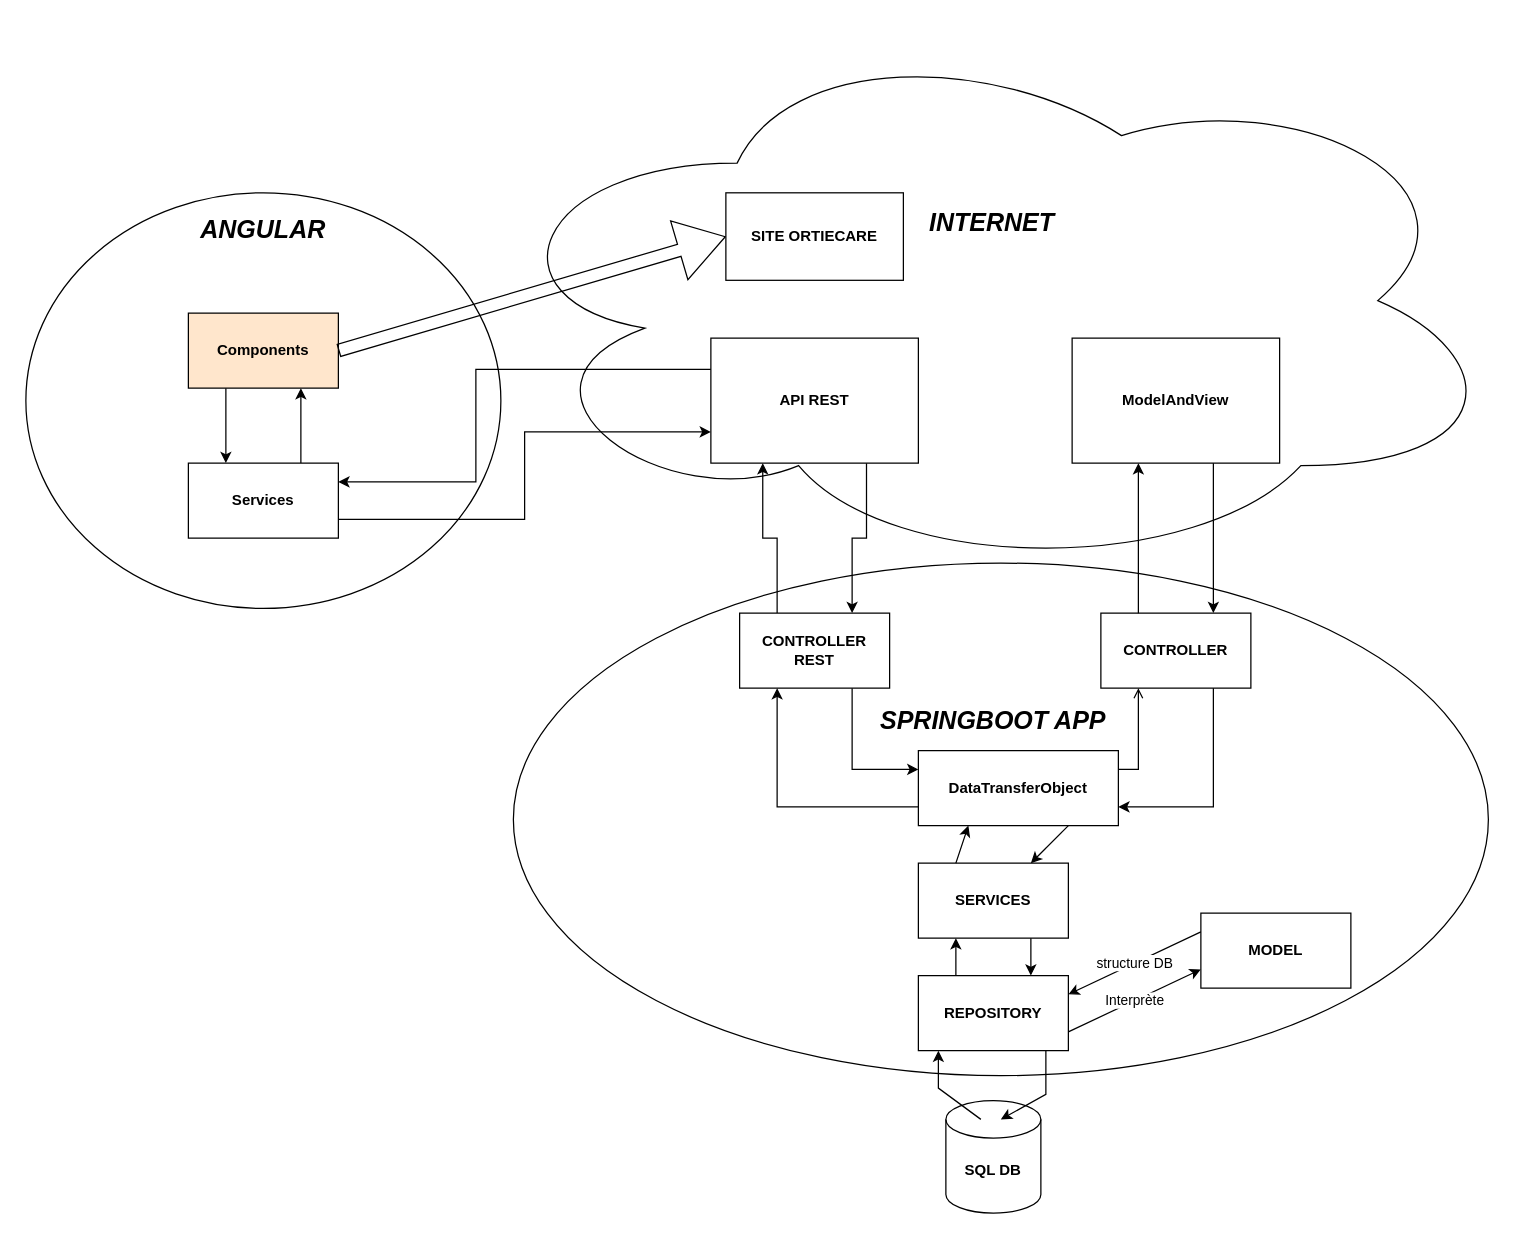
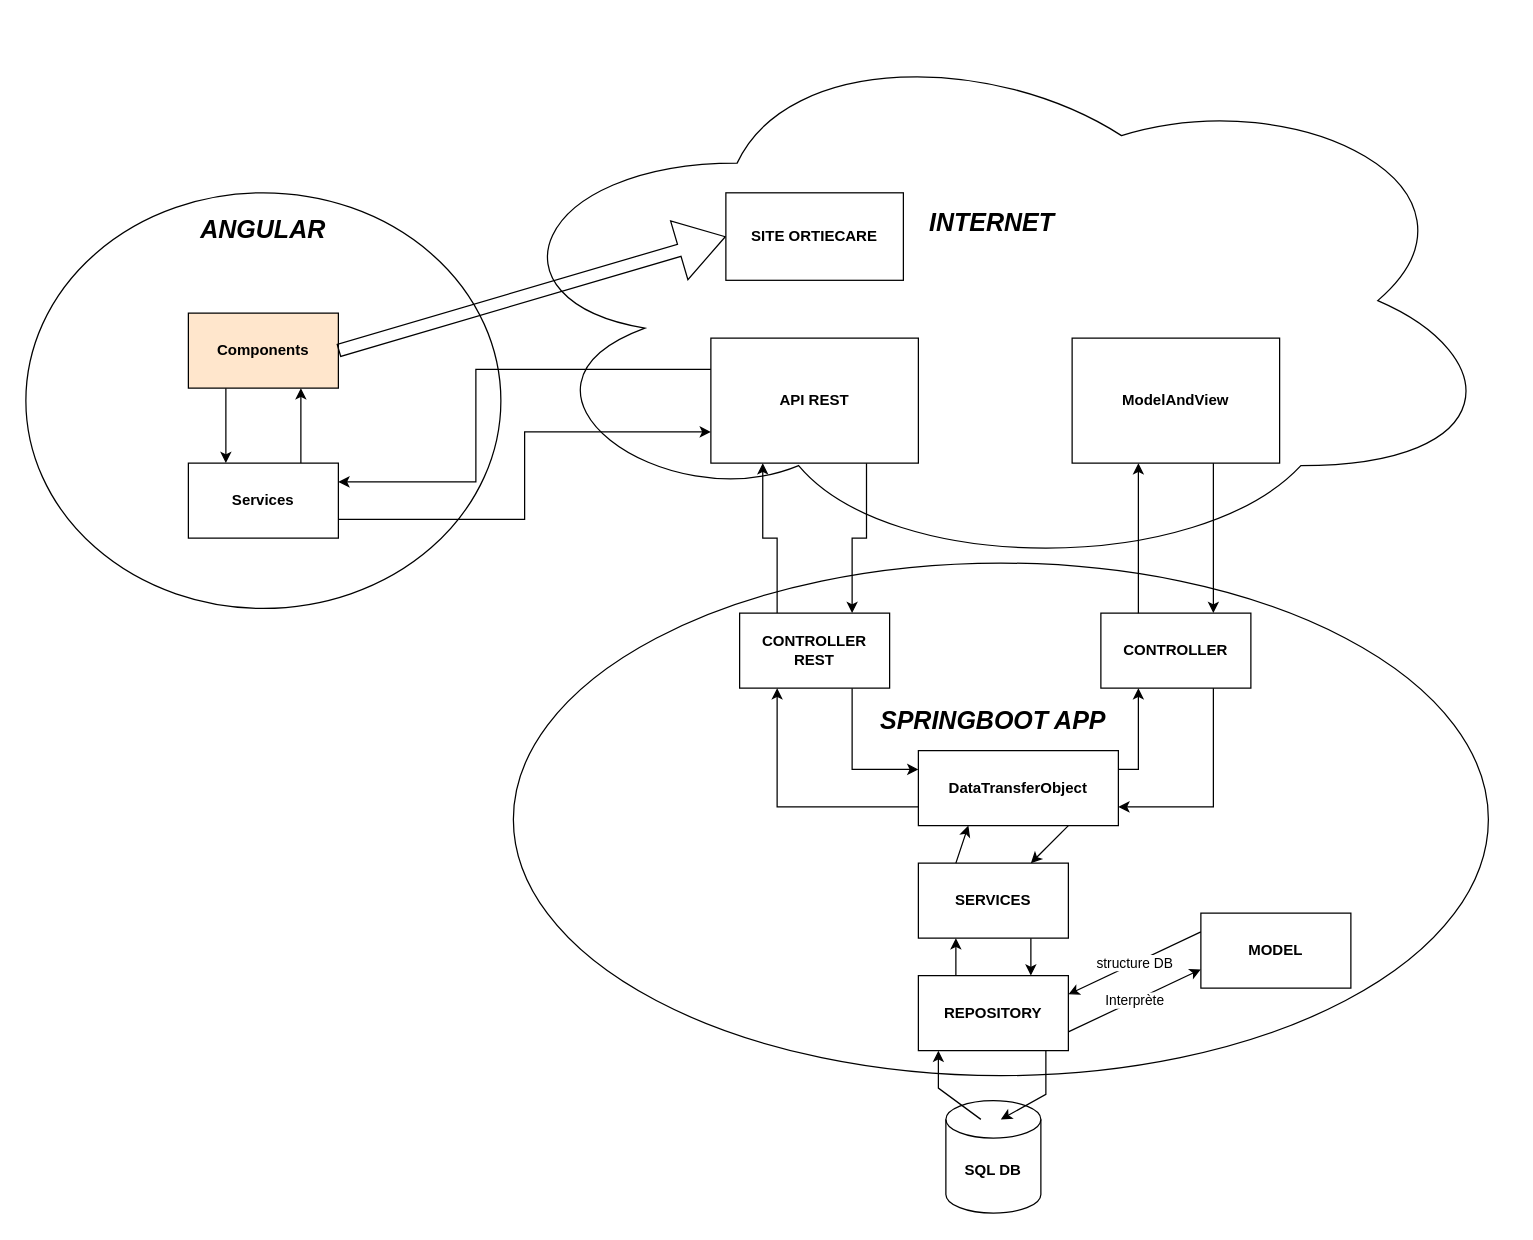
  <mxCell id="0" />
  <mxCell id="1" value="Level 1 " style="" parent="0" />
  <mxCell id="2" value="&lt;b&gt;&lt;i&gt;&lt;font style=&quot;font-size: 20px&quot;&gt;SPRINGBOOT APP&lt;/font&gt;&lt;/i&gt;&lt;/b&gt;" style="ellipse;whiteSpace=wrap;html=1;movableLabel=1;" parent="1" vertex="1"><mxGeometry x="410" y="450" width="780" height="410" as="geometry"><mxPoint x="-6" y="-80" as="offset" /></mxGeometry></mxCell>
  <mxCell id="3" value="&lt;b&gt;&lt;i&gt;&lt;font style=&quot;font-size: 20px&quot;&gt;INTERNET&lt;/font&gt;&lt;/i&gt;&lt;/b&gt;" style="ellipse;shape=cloud;whiteSpace=wrap;html=1;movableLabel=1;" parent="1" vertex="1"><mxGeometry x="384" y="20" width="820" height="440" as="geometry"><mxPoint x="-1" y="-63" as="offset" /></mxGeometry></mxCell>
  <mxCell id="4" value="" style="endArrow=classic;html=1;rounded=0;exitX=0.75;exitY=1;exitDx=0;exitDy=0;entryX=0;entryY=0.25;entryDx=0;entryDy=0;" edge="1" parent="1" source="14" target="10"><mxGeometry width="50" height="50" relative="1" as="geometry"><mxPoint x="630" y="625" as="sourcePoint" /><mxPoint x="686" y="560" as="targetPoint" /><Array as="points"><mxPoint x="681" y="615" /></Array></mxGeometry></mxCell>
  <mxCell id="5" value="" style="edgeStyle=orthogonalEdgeStyle;rounded=0;orthogonalLoop=1;jettySize=auto;html=1;entryX=0.75;entryY=0;entryDx=0;entryDy=0;exitX=0.75;exitY=1;exitDx=0;exitDy=0;" edge="1" parent="1" source="9" target="14"><mxGeometry relative="1" as="geometry"><mxPoint x="805.5" y="450" as="sourcePoint" /><mxPoint x="794" y="330" as="targetPoint" /><Array as="points"><mxPoint x="693" y="430" /><mxPoint x="681" y="430" /></Array></mxGeometry></mxCell>
  <mxCell id="6" value="Level 2" style="" parent="0" />
  <mxCell id="7" value="&lt;b&gt;MODEL&lt;/b&gt;" style="rounded=0;whiteSpace=wrap;html=1;" parent="6" vertex="1"><mxGeometry x="960" y="730" width="120" height="60" as="geometry" /></mxCell>
  <mxCell id="8" value="&lt;b&gt;SQL DB&lt;/b&gt;" style="shape=cylinder3;whiteSpace=wrap;html=1;boundedLbl=1;backgroundOutline=1;size=15;movableLabel=1;noLabel=0;" parent="6" vertex="1"><mxGeometry x="756" y="880" width="76" height="90" as="geometry"><mxPoint y="-2" as="offset" /></mxGeometry></mxCell>
  <mxCell id="9" value="&lt;b&gt;API REST&lt;/b&gt;" style="rounded=0;whiteSpace=wrap;html=1;" parent="6" vertex="1"><mxGeometry x="568" y="270" width="166" height="100" as="geometry" /></mxCell>
  <mxCell id="10" value="&lt;b&gt;DataTransferObject&lt;/b&gt;" style="rounded=0;whiteSpace=wrap;html=1;" parent="6" vertex="1"><mxGeometry x="734" y="600" width="160" height="60" as="geometry" /></mxCell>
  <mxCell id="11" value="&lt;b&gt;SERVICES&lt;/b&gt;" style="rounded=0;whiteSpace=wrap;html=1;" parent="6" vertex="1"><mxGeometry x="734" y="690" width="120" height="60" as="geometry" /></mxCell>
  <mxCell id="12" value="&lt;b&gt;REPOSITORY&lt;/b&gt;" style="rounded=0;whiteSpace=wrap;html=1;" parent="6" vertex="1"><mxGeometry x="734" y="780" width="120" height="60" as="geometry" /></mxCell>
  <mxCell id="13" value="" style="edgeStyle=orthogonalEdgeStyle;rounded=0;orthogonalLoop=1;jettySize=auto;html=1;entryX=0.25;entryY=1;entryDx=0;entryDy=0;exitX=0.25;exitY=0;exitDx=0;exitDy=0;" parent="6" source="14" target="9" edge="1"><mxGeometry relative="1" as="geometry"><Array as="points"><mxPoint x="621" y="430" /><mxPoint x="610" y="430" /></Array></mxGeometry></mxCell>
  <mxCell id="14" value="&lt;b&gt;CONTROLLER REST&lt;/b&gt;" style="rounded=0;whiteSpace=wrap;html=1;" parent="6" vertex="1"><mxGeometry x="591" y="490" width="120" height="60" as="geometry" /></mxCell>
  <mxCell id="15" value="" style="endArrow=classic;html=1;rounded=0;" parent="6" edge="1"><mxGeometry width="50" height="50" relative="1" as="geometry"><mxPoint x="784" y="895" as="sourcePoint" /><mxPoint x="750" y="840" as="targetPoint" /><Array as="points"><mxPoint x="750" y="870" /></Array></mxGeometry></mxCell>
  <mxCell id="16" value="" style="endArrow=classic;html=1;rounded=0;" parent="6" edge="1"><mxGeometry width="50" height="50" relative="1" as="geometry"><mxPoint x="836" y="840" as="sourcePoint" /><mxPoint x="800" y="895" as="targetPoint" /><Array as="points"><mxPoint x="836" y="875" /></Array></mxGeometry></mxCell>
  <mxCell id="17" value="structure DB" style="endArrow=classic;html=1;rounded=0;exitX=0;exitY=0.25;exitDx=0;exitDy=0;entryX=1;entryY=0.25;entryDx=0;entryDy=0;" parent="6" source="7" target="12" edge="1"><mxGeometry relative="1" as="geometry"><mxPoint x="900" y="610" as="sourcePoint" /><mxPoint x="1000" y="610" as="targetPoint" /></mxGeometry></mxCell>
  <mxCell id="18" value="Interprète" style="endArrow=classic;html=1;rounded=0;entryX=0;entryY=0.75;entryDx=0;entryDy=0;exitX=1;exitY=0.75;exitDx=0;exitDy=0;" parent="6" source="12" target="7" edge="1"><mxGeometry relative="1" as="geometry"><mxPoint x="870" y="860" as="sourcePoint" /><mxPoint x="854" y="820" as="targetPoint" /></mxGeometry></mxCell>
  <mxCell id="19" value="" style="endArrow=classic;html=1;rounded=0;exitX=0.25;exitY=0;exitDx=0;exitDy=0;entryX=0.25;entryY=1;entryDx=0;entryDy=0;" parent="6" source="12" target="11" edge="1"><mxGeometry width="50" height="50" relative="1" as="geometry"><mxPoint x="750" y="780" as="sourcePoint" /><mxPoint x="700" y="760" as="targetPoint" /></mxGeometry></mxCell>
  <mxCell id="20" value="" style="endArrow=classic;html=1;rounded=0;exitX=0.25;exitY=0;exitDx=0;exitDy=0;entryX=0.25;entryY=1;entryDx=0;entryDy=0;" parent="6" source="11" target="10" edge="1"><mxGeometry width="50" height="50" relative="1" as="geometry"><mxPoint x="774" y="790" as="sourcePoint" /><mxPoint x="774" y="760" as="targetPoint" /></mxGeometry></mxCell>
  <mxCell id="21" value="" style="endArrow=classic;html=1;rounded=0;exitX=0;exitY=0.75;exitDx=0;exitDy=0;entryX=0.25;entryY=1;entryDx=0;entryDy=0;" parent="6" source="10" target="14" edge="1"><mxGeometry width="50" height="50" relative="1" as="geometry"><mxPoint x="920" y="640" as="sourcePoint" /><mxPoint x="970" y="590" as="targetPoint" /><Array as="points"><mxPoint x="621" y="645" /></Array></mxGeometry></mxCell>
  <mxCell id="22" value="&lt;b&gt;CONTROLLER&lt;br&gt;&lt;/b&gt;" style="rounded=0;whiteSpace=wrap;html=1;" parent="6" vertex="1"><mxGeometry x="880" y="490" width="120" height="60" as="geometry" /></mxCell>
- <mxCell id="23" value="" style="endArrow=open;html=1;rounded=0;exitX=1;exitY=0.25;exitDx=0;exitDy=0;entryX=0.25;entryY=1;entryDx=0;entryDy=0;" parent="6" source="10" target="22" edge="1"><mxGeometry width="50" height="50" relative="1" as="geometry"><mxPoint x="1024" y="630" as="sourcePoint" /><mxPoint x="941" y="550" as="targetPoint" /><Array as="points"><mxPoint x="910" y="615" /></Array></mxGeometry></mxCell>
+ <mxCell id="23" value="" style="endArrow=classic;html=1;rounded=0;exitX=1;exitY=0.25;exitDx=0;exitDy=0;entryX=0.25;entryY=1;entryDx=0;entryDy=0;" parent="6" source="10" target="22" edge="1"><mxGeometry width="50" height="50" relative="1" as="geometry"><mxPoint x="1024" y="630" as="sourcePoint" /><mxPoint x="941" y="550" as="targetPoint" /><Array as="points"><mxPoint x="910" y="615" /></Array></mxGeometry></mxCell>
  <mxCell id="24" value="" style="endArrow=classic;html=1;rounded=0;exitX=0.75;exitY=1;exitDx=0;exitDy=0;entryX=0.75;entryY=0;entryDx=0;entryDy=0;" parent="6" source="10" target="11" edge="1"><mxGeometry width="50" height="50" relative="1" as="geometry"><mxPoint x="890" y="670" as="sourcePoint" /><mxPoint x="940" y="620" as="targetPoint" /></mxGeometry></mxCell>
  <mxCell id="25" value="" style="endArrow=classic;html=1;rounded=0;exitX=0.75;exitY=1;exitDx=0;exitDy=0;entryX=0.75;entryY=0;entryDx=0;entryDy=0;" parent="6" source="11" target="12" edge="1"><mxGeometry width="50" height="50" relative="1" as="geometry"><mxPoint x="920" y="640" as="sourcePoint" /><mxPoint x="970" y="590" as="targetPoint" /></mxGeometry></mxCell>
  <mxCell id="26" value="&lt;b&gt;ModelAndView&lt;br&gt;&lt;/b&gt;" style="rounded=0;whiteSpace=wrap;html=1;" parent="6" vertex="1"><mxGeometry x="857" y="270" width="166" height="100" as="geometry" /></mxCell>
  <mxCell id="27" value="" style="endArrow=classic;html=1;rounded=0;fontSize=20;" parent="6" edge="1"><mxGeometry width="50" height="50" relative="1" as="geometry"><mxPoint x="910" y="490" as="sourcePoint" /><mxPoint x="910" y="370" as="targetPoint" /></mxGeometry></mxCell>
  <mxCell id="28" value="" style="endArrow=classic;html=1;rounded=0;fontSize=20;entryX=0.75;entryY=0;entryDx=0;entryDy=0;" parent="6" target="22" edge="1"><mxGeometry width="50" height="50" relative="1" as="geometry"><mxPoint x="970" y="370" as="sourcePoint" /><mxPoint x="1045" y="400" as="targetPoint" /></mxGeometry></mxCell>
  <mxCell id="29" value="" style="endArrow=classic;html=1;rounded=0;fontSize=20;entryX=1;entryY=0.75;entryDx=0;entryDy=0;" parent="6" target="10" edge="1"><mxGeometry width="50" height="50" relative="1" as="geometry"><mxPoint x="970" y="550" as="sourcePoint" /><mxPoint x="1020" y="500" as="targetPoint" /><Array as="points"><mxPoint x="970" y="645" /></Array></mxGeometry></mxCell>
  <mxCell id="30" value="&lt;b&gt;&lt;i&gt;&lt;font style=&quot;font-size: 20px&quot;&gt;ANGULAR&lt;br&gt;&lt;/font&gt;&lt;/i&gt;&lt;/b&gt;" style="ellipse;whiteSpace=wrap;html=1;movableLabel=1;" vertex="1" parent="6"><mxGeometry x="20" y="153.75" width="380" height="332.5" as="geometry"><mxPoint y="-138" as="offset" /></mxGeometry></mxCell>
  <mxCell id="31" style="edgeStyle=orthogonalEdgeStyle;rounded=0;orthogonalLoop=1;jettySize=auto;html=1;exitX=1;exitY=0.75;exitDx=0;exitDy=0;entryX=0;entryY=0.75;entryDx=0;entryDy=0;" edge="1" parent="6" source="33" target="9"><mxGeometry relative="1" as="geometry" /></mxCell>
  <mxCell id="32" style="edgeStyle=orthogonalEdgeStyle;rounded=0;orthogonalLoop=1;jettySize=auto;html=1;exitX=0.75;exitY=0;exitDx=0;exitDy=0;entryX=0.75;entryY=1;entryDx=0;entryDy=0;" edge="1" parent="6" source="33" target="35"><mxGeometry relative="1" as="geometry" /></mxCell>
  <mxCell id="33" value="&lt;b&gt;Services&lt;/b&gt;" style="rounded=0;whiteSpace=wrap;html=1;" vertex="1" parent="6"><mxGeometry x="150" y="370" width="120" height="60" as="geometry" /></mxCell>
  <mxCell id="34" style="edgeStyle=orthogonalEdgeStyle;rounded=0;orthogonalLoop=1;jettySize=auto;html=1;exitX=0.25;exitY=1;exitDx=0;exitDy=0;entryX=0.25;entryY=0;entryDx=0;entryDy=0;" edge="1" parent="6" source="35" target="33"><mxGeometry relative="1" as="geometry" /></mxCell>
  <mxCell id="35" value="&lt;b&gt;Components&lt;br&gt;&lt;/b&gt;" style="rounded=0;whiteSpace=wrap;html=1;fillColor=#ffe6cc;" vertex="1" parent="6"><mxGeometry x="150" y="250" width="120" height="60" as="geometry" /></mxCell>
  <mxCell id="36" style="edgeStyle=orthogonalEdgeStyle;rounded=0;orthogonalLoop=1;jettySize=auto;html=1;exitX=0;exitY=0.25;exitDx=0;exitDy=0;entryX=1;entryY=0.25;entryDx=0;entryDy=0;" edge="1" parent="6" source="9" target="33"><mxGeometry relative="1" as="geometry"><mxPoint x="320" y="200" as="sourcePoint" /><mxPoint x="618" y="130" as="targetPoint" /><Array as="points"><mxPoint y="295" x="380" /><mxPoint y="385" x="380" /></Array></mxGeometry></mxCell>
  <mxCell id="37" value="" style="shape=flexArrow;endArrow=classic;html=1;rounded=0;exitX=1;exitY=0.5;exitDx=0;exitDy=0;endWidth=38;endSize=12.46;entryX=0;entryY=0.5;entryDx=0;entryDy=0;" edge="1" parent="6" source="35" target="38"><mxGeometry width="50" height="50" relative="1" as="geometry"><mxPoint x="290" y="290" as="sourcePoint" /><mxPoint x="340" y="240" as="targetPoint" /></mxGeometry></mxCell>
  <mxCell id="38" value="&lt;b&gt;SITE ORTIECARE&lt;/b&gt;" style="rounded=0;whiteSpace=wrap;html=1;" vertex="1" parent="6"><mxGeometry x="580" y="153.75" width="142" height="70" as="geometry" /></mxCell>
